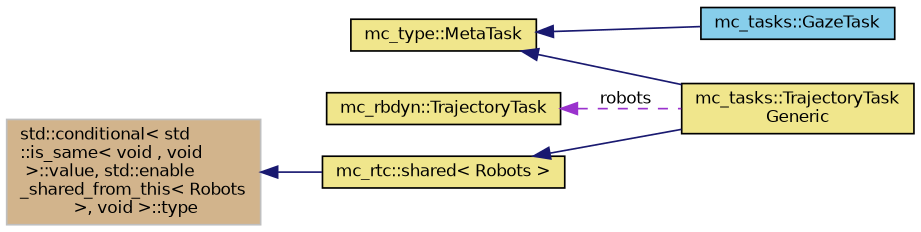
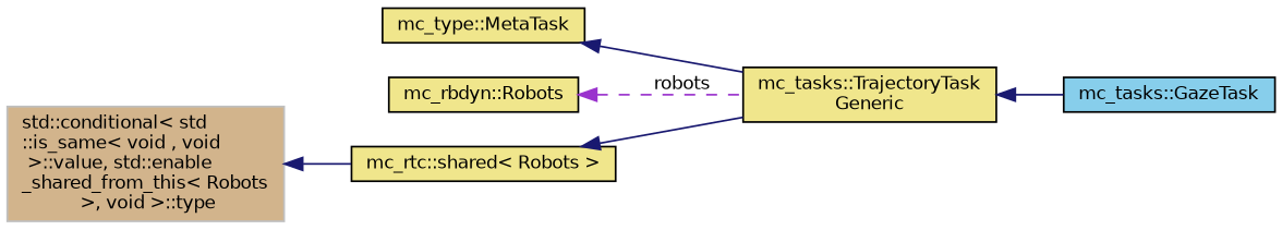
  digraph {
    rankdir=LR
    node [color=black fillcolor=khaki fontname=Helvetica fontsize=10 shape=record style=filled]
    edge [color=midnightblue dir=back fontname=Helvetica fontsize=10 labelfontname=Helvetica labelfontsize=10 style=solid]
    n1 [fillcolor=skyblue fontcolor=black height=0.2 label="mc_tasks::GazeTask" width=0.4]
    n2 [height=0.2 label="mc_tasks::TrajectoryTask\lGeneric" width=0.4]
    n3 [height=0.2 label="mc_type::MetaTask" width=0.4]
-   n4 [height=0.2 label="mc_rbdyn::TrajectoryTask" width=0.4]
+   n4 [height=0.2 label="mc_rbdyn::Robots" width=0.4]
    n5 [height=0.2 label="mc_rtc::shared\< Robots \>" width=0.4]
    n6 [color=grey75 fillcolor=tan height=0.2 label="std::conditional\< std\l::is_same\< void , void\l \>::value, std::enable\l_shared_from_this\< Robots\l  \>, void  \>::type" width=0.4]
-   n3 -> n1
+   n2 -> n1
    n3 -> n2
    n4 -> n2 [color=darkorchid3 label=" robots" style=dashed]
    n5 -> n2
    n6 -> n5
  }
